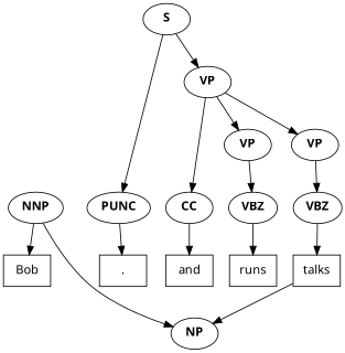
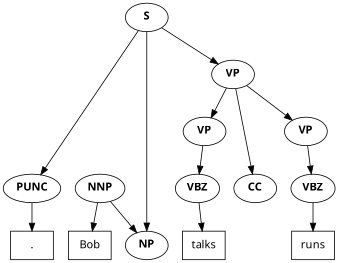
  digraph {
    fontname="Noto Sans"
    node [fontname="Noto Sans"]
    edge [fontname="Noto Sans"]
    n1 [label=<<b>NNP</b>>]
    n2 [label=<<b>VBZ</b>>]
    n3 [label=<<b>CC</b>>]
    n4 [label=<<b>VBZ</b>>]
    n5 [label=<<b>PUNC</b>>]
    n6 [label=Bob shape=box]
    n7 [label=runs shape=box]
-   n8 [label=and shape=box]
    n9 [label=talks shape=box]
    n10 [label="." shape=box]
    n11 [label=<<b>NP</b>>]
    n12 [label=<<b>S</b>>]
    n13 [label=<<b>VP</b>>]
    n14 [label=<<b>VP</b>>]
    n15 [label=<<b>VP</b>>]
    subgraph sub_1 {
      rank=same
      n1
      n2
      n3
      n4
      n5
    }
    subgraph sub_2 {
      rank=same
      n6
      n7
-     n8
      n9
      n10
    }
    n1 -> n6
    n1 -> n11
    n2 -> n7
-   n3 -> n8
    n4 -> n9
    n5 -> n10
    n12 -> n5
-   n9 -> n11
+   n12 -> n11
    n12 -> n13
    n13 -> n3
    n13 -> n14
    n13 -> n15
    n14 -> n2
    n15 -> n4
  }
